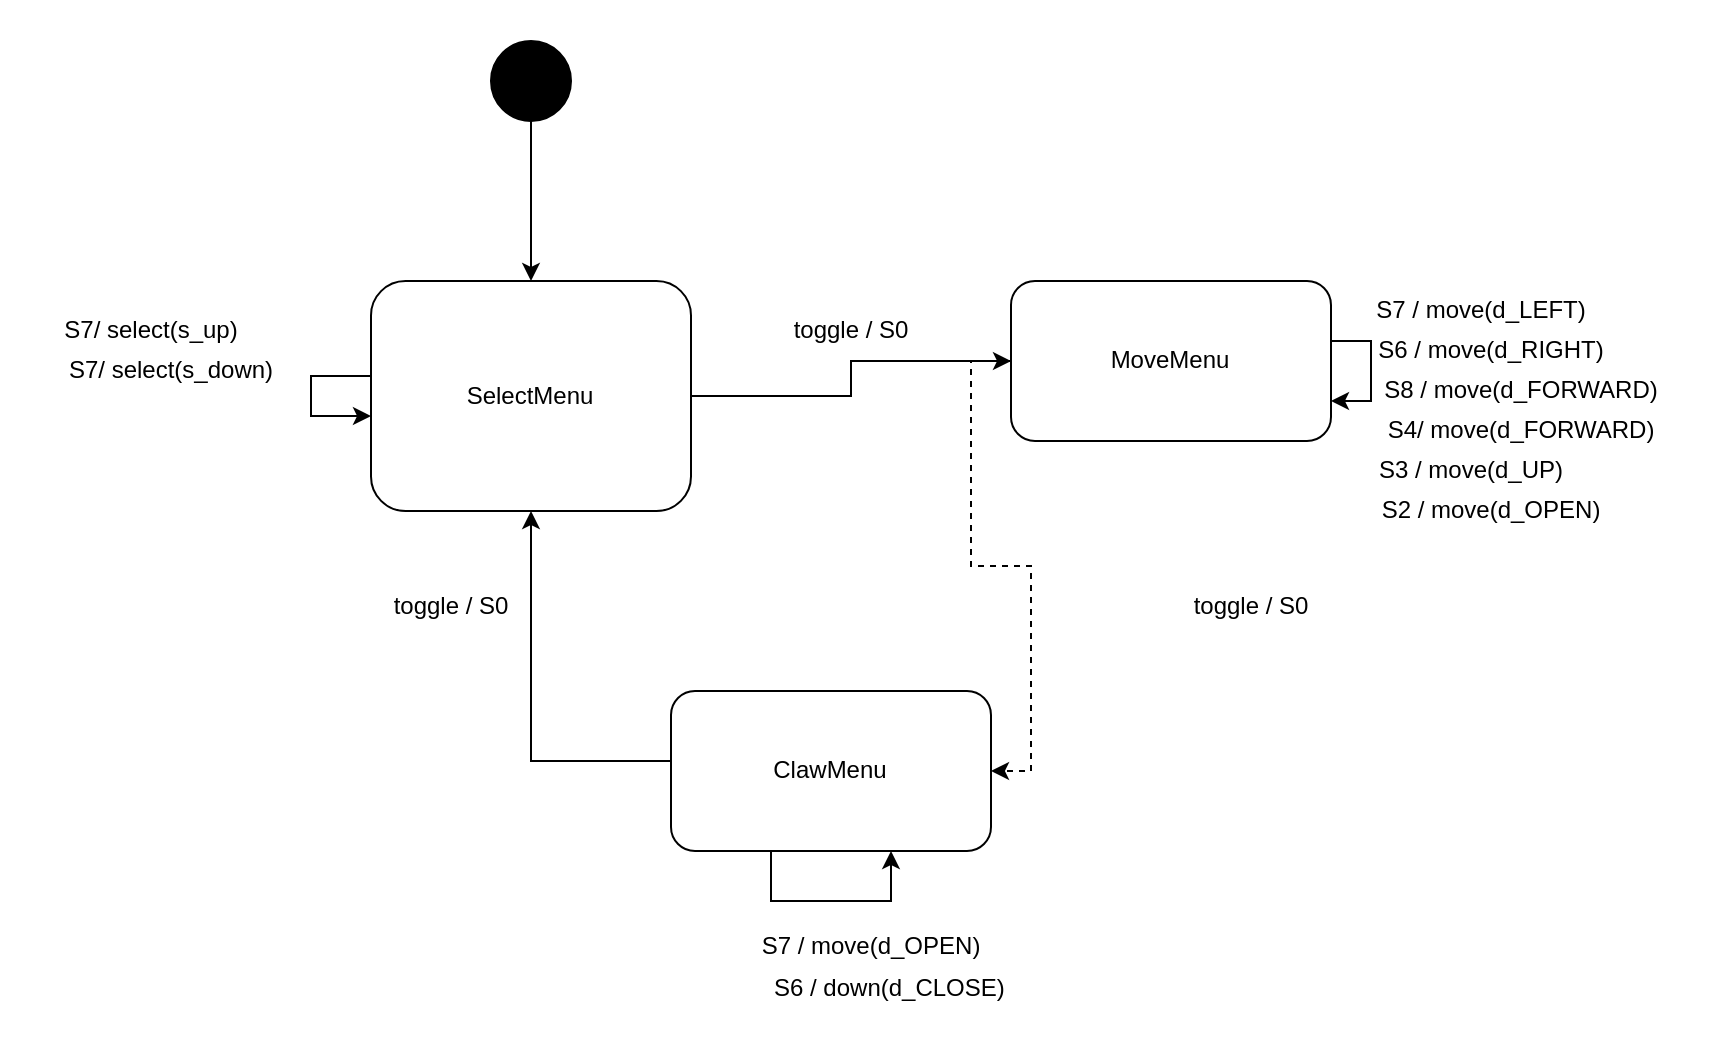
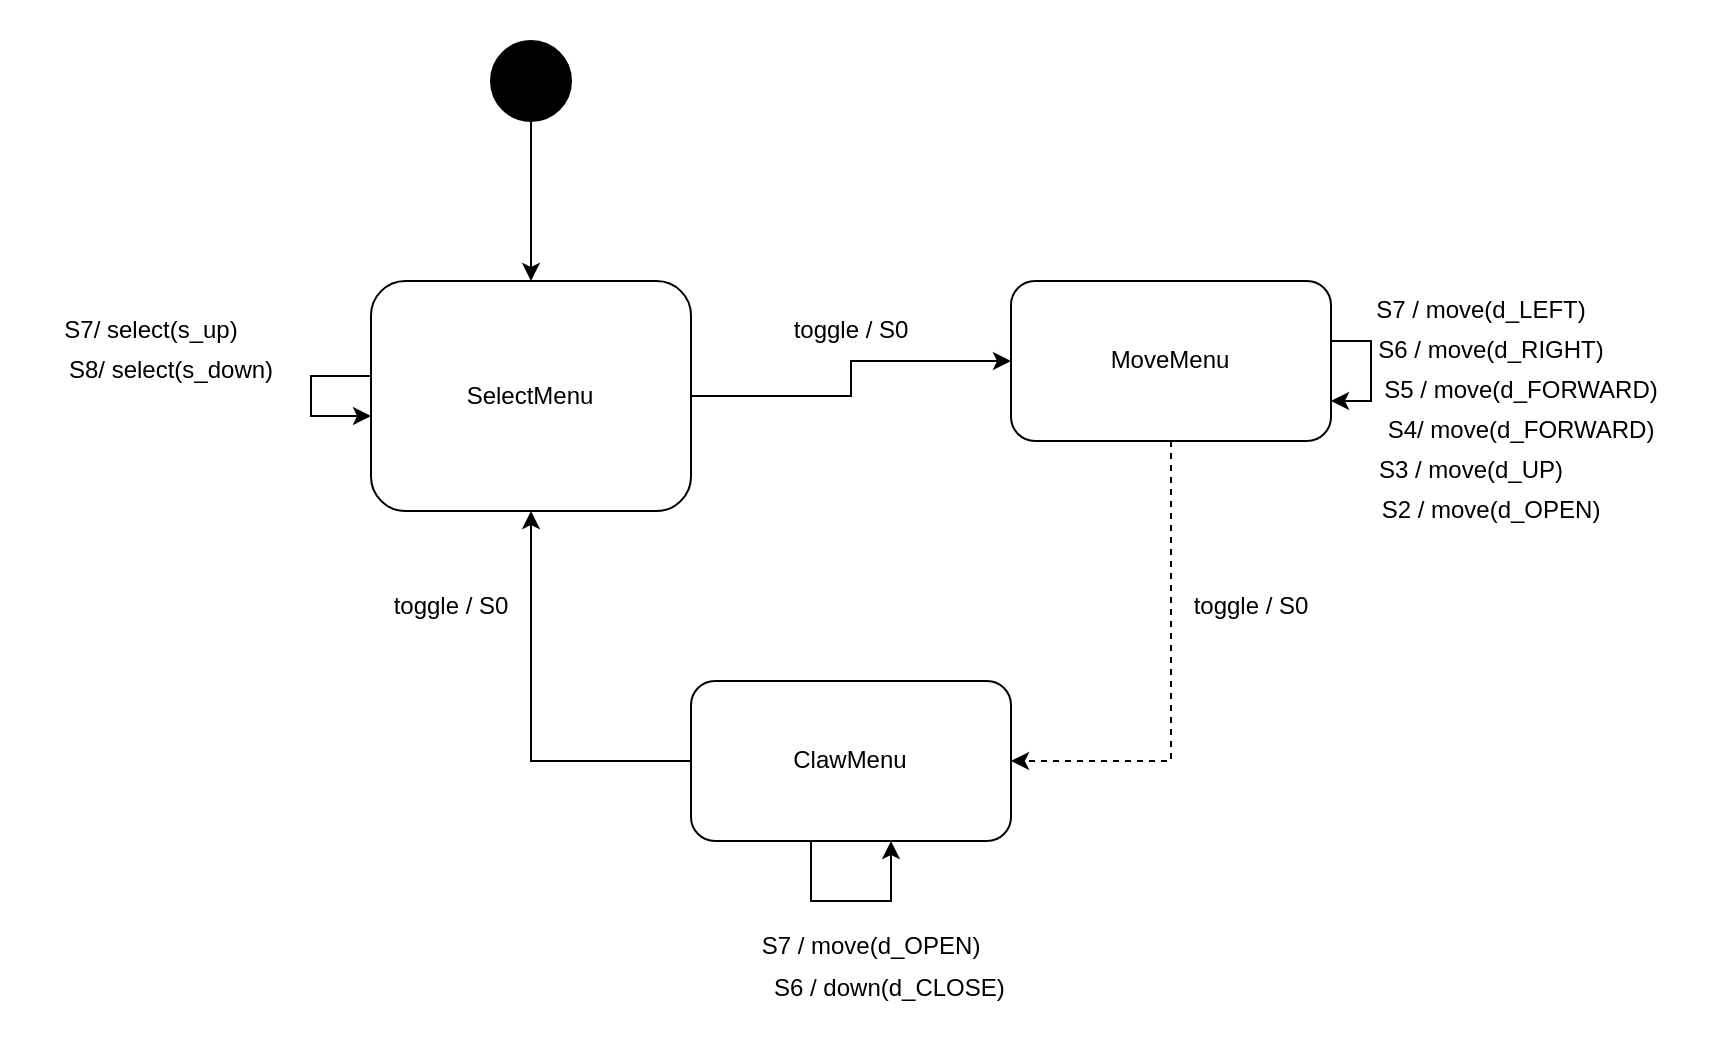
  <mxCell id="0" />
  <mxCell id="1" parent="0" />
  <mxCell id="2" style="edgeStyle=orthogonalEdgeStyle;rounded=0;orthogonalLoop=1;jettySize=auto;html=1;" edge="1" parent="1" source="3" target="5"><mxGeometry relative="1" as="geometry" /></mxCell>
  <mxCell id="3" value="" style="shape=ellipse;html=1;fillColor=strokeColor;fontSize=18;fontColor=#ffffff;" vertex="1" parent="1"><mxGeometry x="245" y="20" width="40" height="40" as="geometry" /></mxCell>
  <mxCell id="4" style="edgeStyle=orthogonalEdgeStyle;rounded=0;orthogonalLoop=1;jettySize=auto;html=1;" edge="1" parent="1" source="5" target="9"><mxGeometry relative="1" as="geometry" /></mxCell>
  <mxCell id="5" value="SelectMenu" style="shape=rect;html=1;rounded=1;whiteSpace=wrap;align=center;" vertex="1" parent="1"><mxGeometry x="185" y="140" width="160" height="115" as="geometry" /></mxCell>
  <mxCell id="6" style="edgeStyle=orthogonalEdgeStyle;rounded=0;orthogonalLoop=1;jettySize=auto;html=1;entryX=0.5;entryY=1;entryDx=0;entryDy=0;" edge="1" parent="1" source="7" target="5"><mxGeometry relative="1" as="geometry"><Array as="points"><mxPoint x="265" y="380" /></Array></mxGeometry></mxCell>
- <mxCell id="7" value="ClawMenu" style="shape=rect;html=1;rounded=1;whiteSpace=wrap;align=center;" vertex="1" parent="1"><mxGeometry x="335" y="345" width="160" height="80" as="geometry" /></mxCell>
+ <mxCell id="7" value="ClawMenu" style="shape=rect;html=1;rounded=1;whiteSpace=wrap;align=center;" vertex="1" parent="1"><mxGeometry x="345" y="340" width="160" height="80" as="geometry" /></mxCell>
  <mxCell id="8" style="edgeStyle=orthogonalEdgeStyle;rounded=0;orthogonalLoop=1;jettySize=auto;html=1;entryX=1;entryY=0.5;entryDx=0;entryDy=0;dashed=1;" edge="1" parent="1" source="9" target="7"><mxGeometry relative="1" as="geometry" /></mxCell>
  <mxCell id="9" value="MoveMenu" style="shape=rect;html=1;rounded=1;whiteSpace=wrap;align=center;" vertex="1" parent="1"><mxGeometry x="505" y="140" width="160" height="80" as="geometry" /></mxCell>
  <mxCell id="10" style="edgeStyle=orthogonalEdgeStyle;rounded=0;orthogonalLoop=1;jettySize=auto;html=1;" edge="1" parent="1" source="5" target="5"><mxGeometry relative="1" as="geometry"><Array as="points"><mxPoint x="155" y="200" /></Array></mxGeometry></mxCell>
  <mxCell id="11" value="toggle / S0" style="text;html=1;align=center;verticalAlign=middle;resizable=0;points=[];autosize=1;strokeColor=none;fillColor=none;" vertex="1" parent="1"><mxGeometry x="585" y="288" width="80" height="30" as="geometry" /></mxCell>
  <mxCell id="12" value="toggle / S0" style="text;html=1;align=center;verticalAlign=middle;resizable=0;points=[];autosize=1;strokeColor=none;fillColor=none;" vertex="1" parent="1"><mxGeometry x="185" y="288" width="80" height="30" as="geometry" /></mxCell>
  <mxCell id="13" value="toggle / S0" style="text;html=1;align=center;verticalAlign=middle;resizable=0;points=[];autosize=1;strokeColor=none;fillColor=none;" vertex="1" parent="1"><mxGeometry x="385" y="150" width="80" height="30" as="geometry" /></mxCell>
  <mxCell id="14" style="edgeStyle=orthogonalEdgeStyle;rounded=0;orthogonalLoop=1;jettySize=auto;html=1;" edge="1" parent="1" source="9" target="9"><mxGeometry relative="1" as="geometry"><Array as="points"><mxPoint x="685" y="170" /><mxPoint x="685" y="200" /></Array></mxGeometry></mxCell>
  <mxCell id="15" style="edgeStyle=orthogonalEdgeStyle;rounded=0;orthogonalLoop=1;jettySize=auto;html=1;" edge="1" parent="1" source="7" target="7"><mxGeometry relative="1" as="geometry"><Array as="points"><mxPoint x="445" y="450" /></Array></mxGeometry></mxCell>
  <mxCell id="16" value="S7/ select(s_up)" style="text;html=1;align=center;verticalAlign=middle;resizable=0;points=[];autosize=1;strokeColor=none;fillColor=none;" vertex="1" parent="1"><mxGeometry x="20" y="150" width="110" height="30" as="geometry" /></mxCell>
  <mxCell id="17" value="S7 / move(d_LEFT)" style="text;html=1;align=center;verticalAlign=middle;resizable=0;points=[];autosize=1;strokeColor=none;fillColor=none;" vertex="1" parent="1"><mxGeometry x="675" y="140" width="130" height="30" as="geometry" /></mxCell>
- <mxCell id="18" value="S7/ select(s_down)" style="text;html=1;align=center;verticalAlign=middle;resizable=0;points=[];autosize=1;strokeColor=none;fillColor=none;" vertex="1" parent="1"><mxGeometry x="20" y="170" width="130" height="30" as="geometry" /></mxCell>
+ <mxCell id="18" value="S8/ select(s_down)" style="text;html=1;align=center;verticalAlign=middle;resizable=0;points=[];autosize=1;strokeColor=none;fillColor=none;" vertex="1" parent="1"><mxGeometry x="20" y="170" width="130" height="30" as="geometry" /></mxCell>
  <mxCell id="19" value="S6 / move(d_RIGHT)" style="text;html=1;align=center;verticalAlign=middle;resizable=0;points=[];autosize=1;strokeColor=none;fillColor=none;" vertex="1" parent="1"><mxGeometry x="675" y="160" width="140" height="30" as="geometry" /></mxCell>
- <mxCell id="20" value="S8 / move(d_FORWARD)" style="text;html=1;align=center;verticalAlign=middle;resizable=0;points=[];autosize=1;strokeColor=none;fillColor=none;" vertex="1" parent="1"><mxGeometry x="680" y="180" width="160" height="30" as="geometry" /></mxCell>
+ <mxCell id="20" value="S5 / move(d_FORWARD)" style="text;html=1;align=center;verticalAlign=middle;resizable=0;points=[];autosize=1;strokeColor=none;fillColor=none;" vertex="1" parent="1"><mxGeometry x="680" y="180" width="160" height="30" as="geometry" /></mxCell>
  <mxCell id="21" value="S3 / move(d_UP)" style="text;html=1;align=center;verticalAlign=middle;resizable=0;points=[];autosize=1;strokeColor=none;fillColor=none;" vertex="1" parent="1"><mxGeometry x="675" y="220" width="120" height="30" as="geometry" /></mxCell>
  <mxCell id="22" value="S4/ move(d_FORWARD)" style="text;html=1;align=center;verticalAlign=middle;resizable=0;points=[];autosize=1;strokeColor=none;fillColor=none;" vertex="1" parent="1"><mxGeometry x="680" y="200" width="160" height="30" as="geometry" /></mxCell>
  <mxCell id="23" value="S2 / move(d_OPEN)" style="text;html=1;align=center;verticalAlign=middle;resizable=0;points=[];autosize=1;strokeColor=none;fillColor=none;" vertex="1" parent="1"><mxGeometry x="675" y="240" width="140" height="30" as="geometry" /></mxCell>
  <mxCell id="24" value="S7 / move(d_OPEN)&lt;div&gt;&lt;br&gt;&lt;/div&gt;" style="text;html=1;align=center;verticalAlign=middle;resizable=0;points=[];autosize=1;strokeColor=none;fillColor=none;" vertex="1" parent="1"><mxGeometry x="370" y="460" width="130" height="40" as="geometry" /></mxCell>
  <mxCell id="25" value="&lt;span style=&quot;text-align: center; text-wrap-mode: nowrap;&quot;&gt;S6 / down(d_CLOSE)&lt;/span&gt;" style="text;whiteSpace=wrap;html=1;" vertex="1" parent="1"><mxGeometry x="385" y="480" width="100" height="30" as="geometry" /></mxCell>
